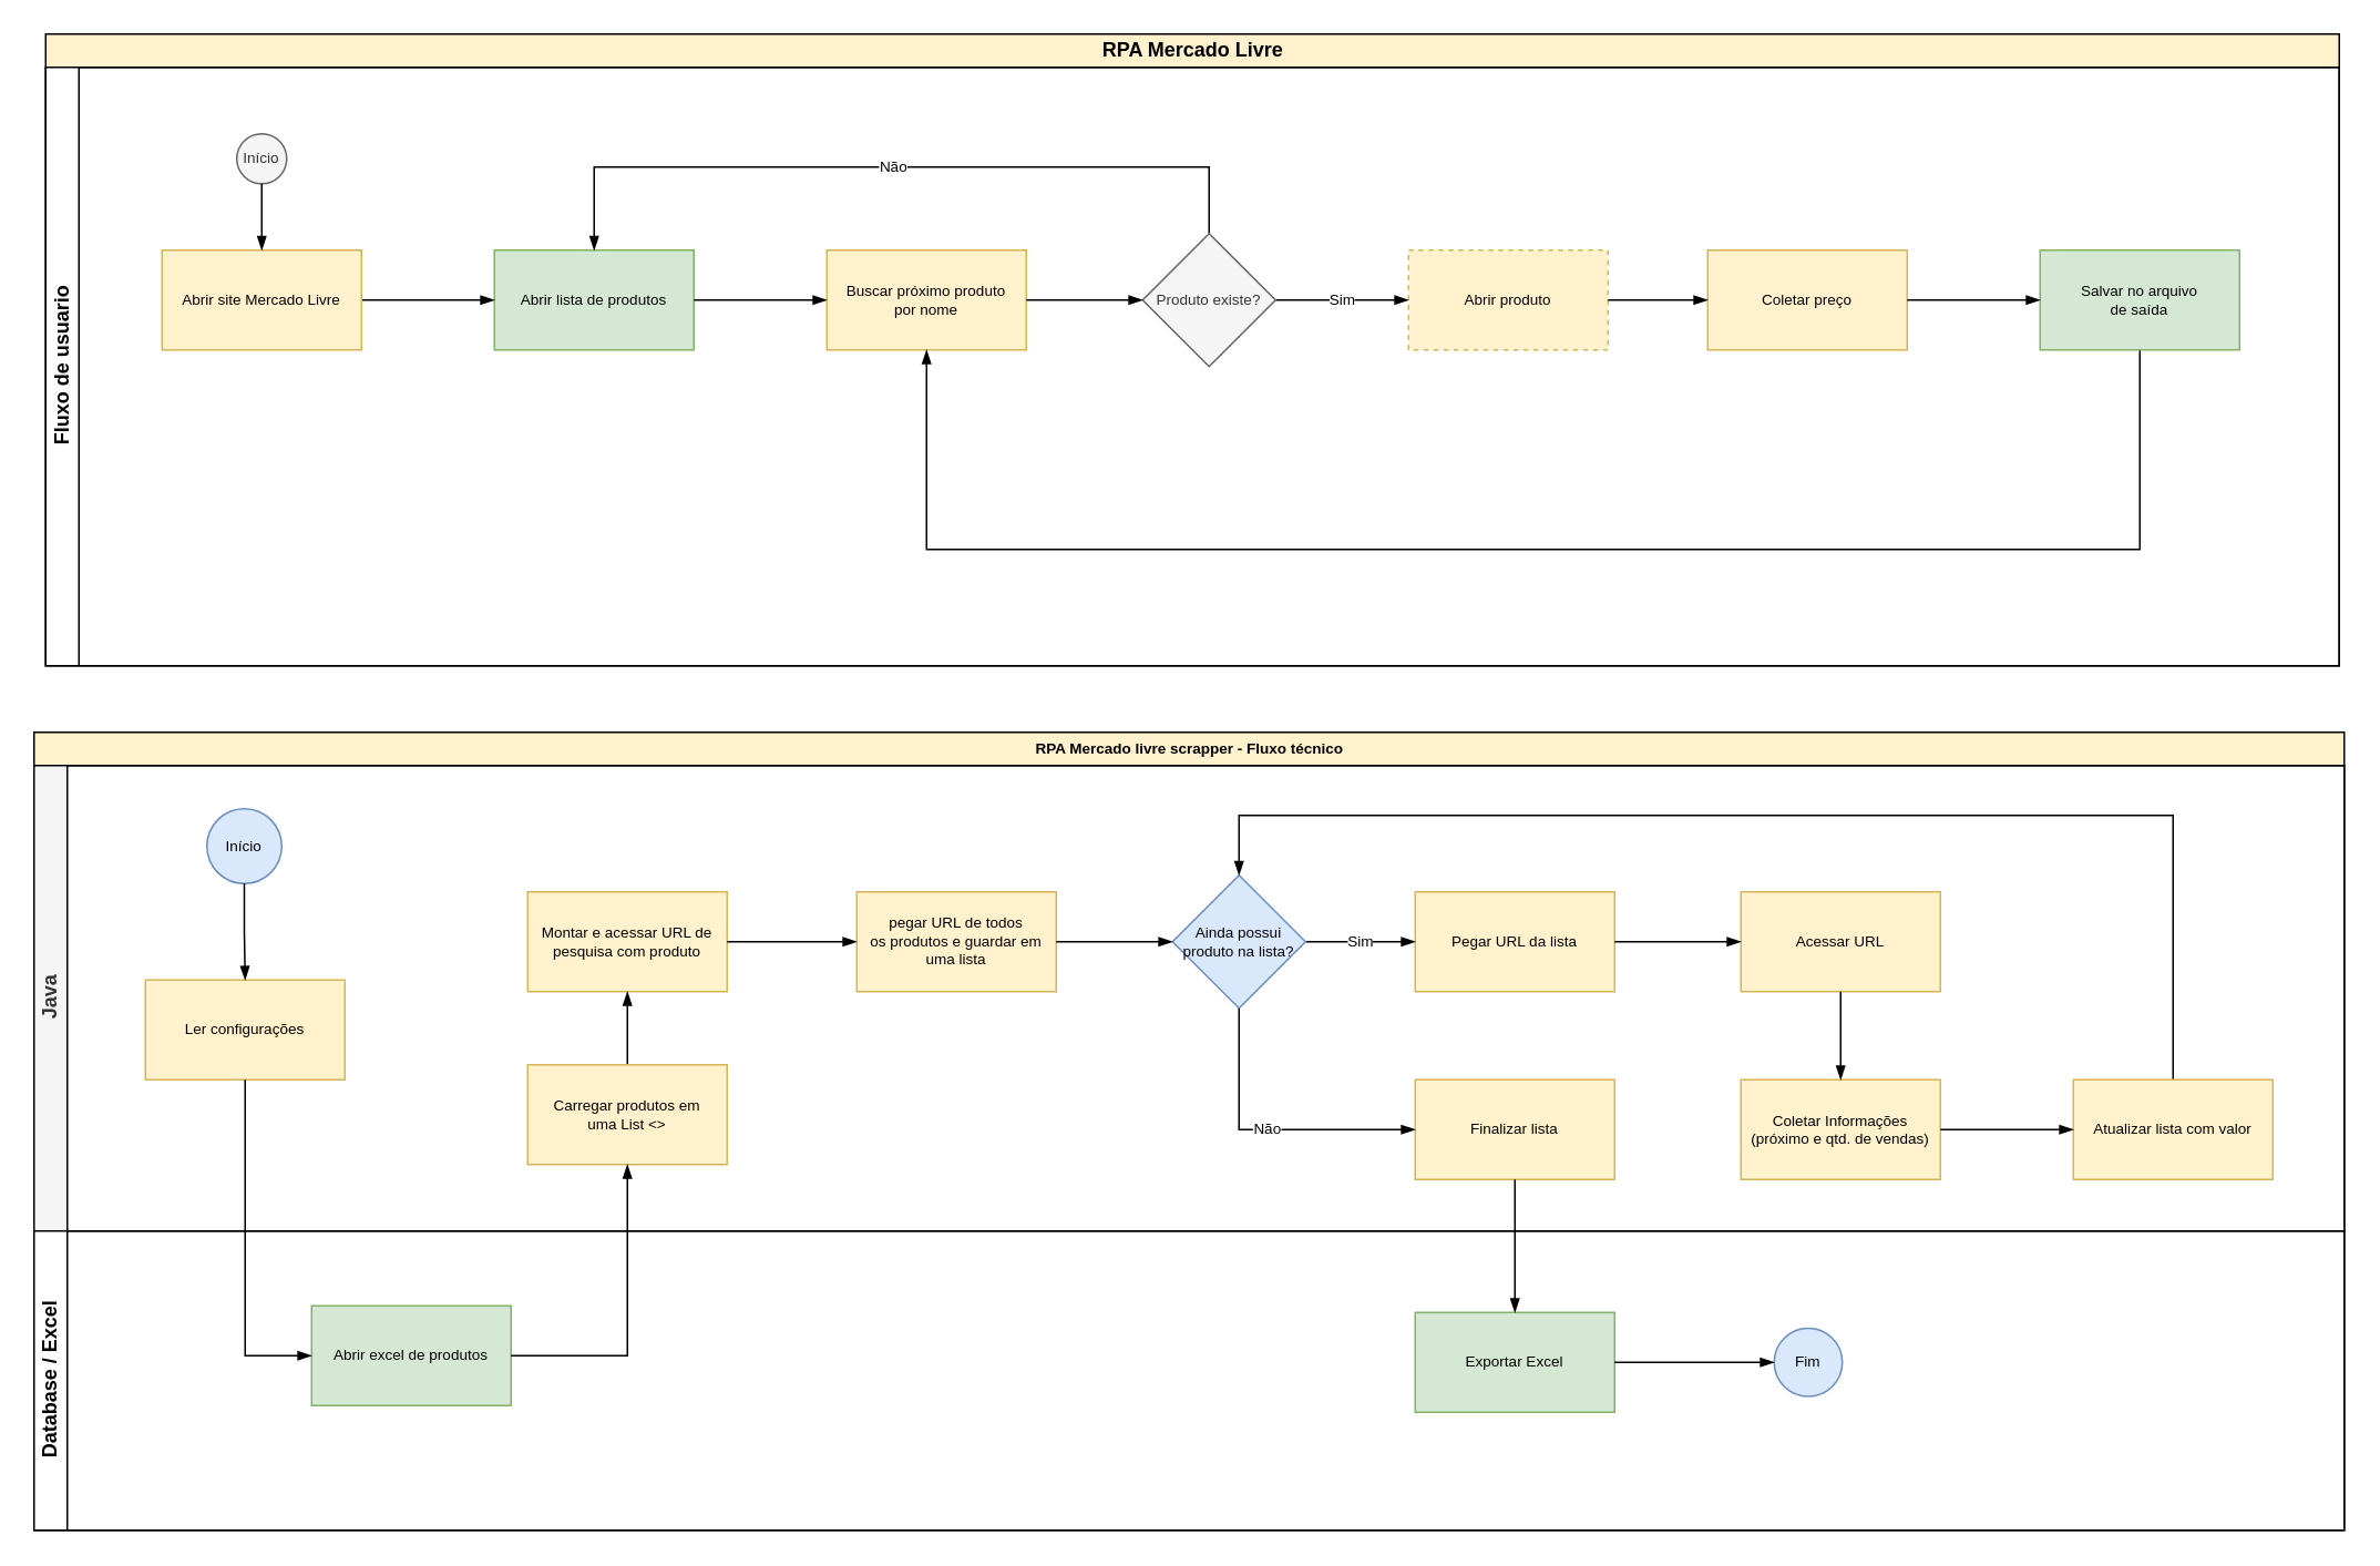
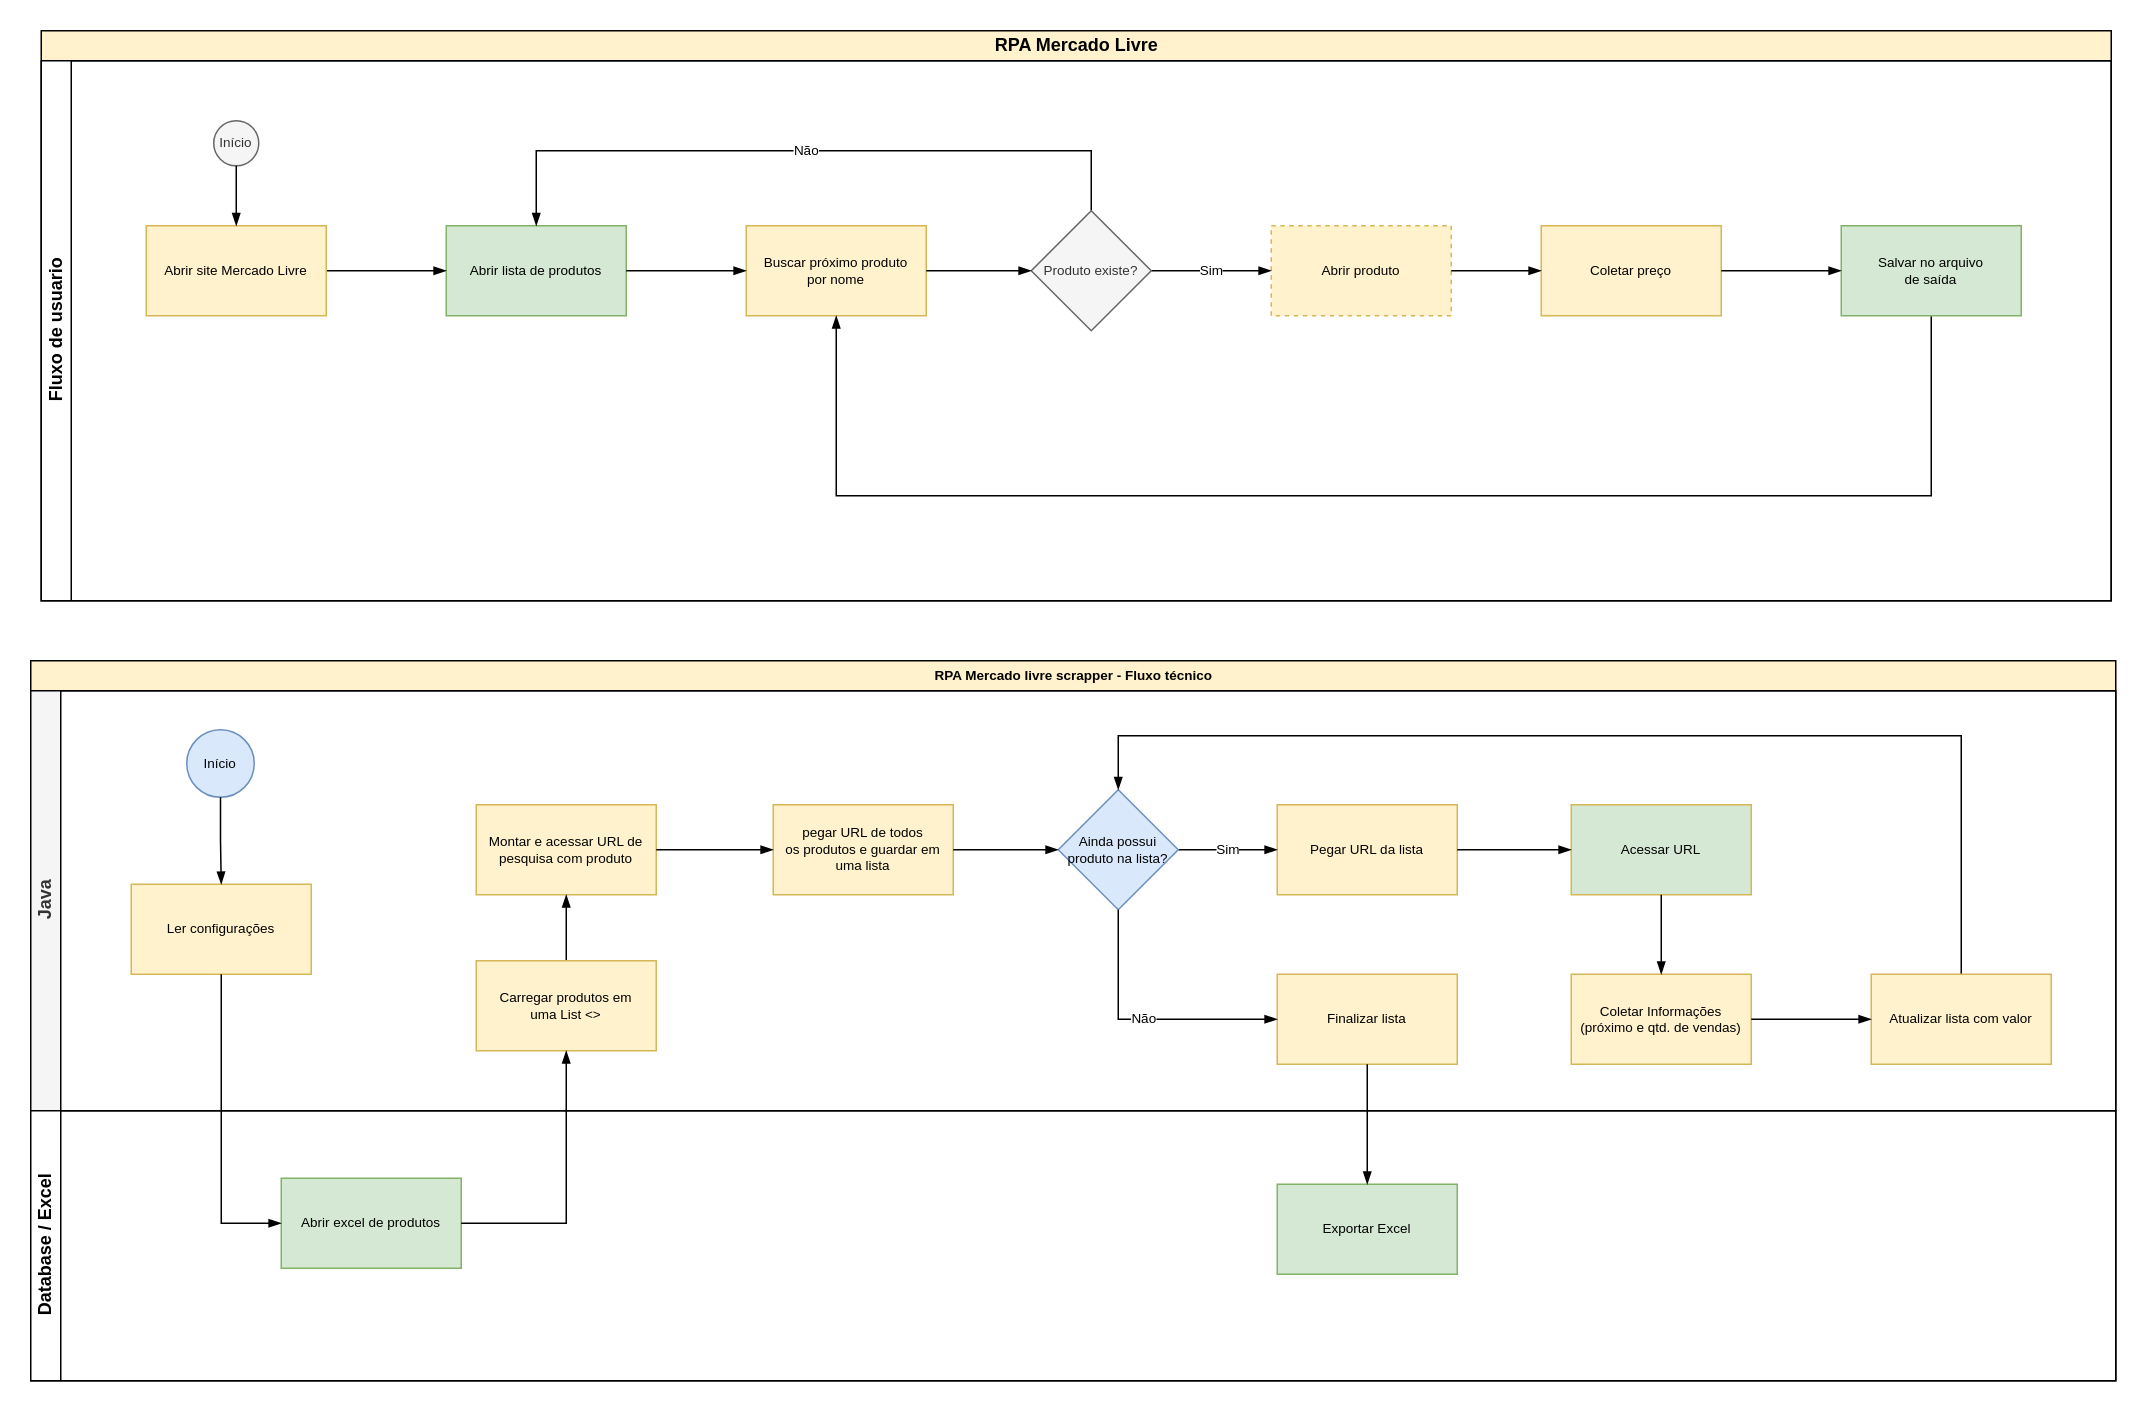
  <mxCell id="0" />
  <mxCell id="1" parent="0" />
  <mxCell id="2" value="RPA Mercado Livre" style="swimlane;html=1;childLayout=stackLayout;resizeParent=1;resizeParentMax=0;horizontal=1;startSize=20;horizontalStack=0;fillColor=#fff2cc;" parent="1" vertex="1"><mxGeometry x="27" y="20" width="1380" height="380" as="geometry" /></mxCell>
  <mxCell id="3" value="Fluxo de usuario" style="swimlane;html=1;startSize=20;horizontal=0;" parent="2" vertex="1"><mxGeometry y="20" width="1380" height="360" as="geometry" /></mxCell>
  <mxCell id="4" value="Início" style="ellipse;whiteSpace=wrap;html=1;fillColor=#f5f5f5;fontSize=9;strokeColor=#666666;fontColor=#333333;" parent="3" vertex="1"><mxGeometry x="115" y="40" width="30" height="30" as="geometry" /></mxCell>
  <mxCell id="5" value="Abrir lista de produtos" style="whiteSpace=wrap;html=1;fontSize=9;fillColor=#d5e8d4;strokeColor=#82b366;" parent="3" vertex="1"><mxGeometry x="270" y="110" width="120" height="60" as="geometry" /></mxCell>
  <mxCell id="6" value="Buscar próximo produto &lt;br&gt;por nome" style="whiteSpace=wrap;html=1;fontSize=9;fillColor=#fff2cc;strokeColor=#d6b656;" parent="3" vertex="1"><mxGeometry x="470" y="110" width="120" height="60" as="geometry" /></mxCell>
  <mxCell id="7" value="" style="edgeStyle=orthogonalEdgeStyle;rounded=0;orthogonalLoop=1;jettySize=auto;html=1;endArrow=blockThin;endFill=1;fontSize=9;" parent="3" source="5" target="6" edge="1"><mxGeometry relative="1" as="geometry" /></mxCell>
  <mxCell id="8" value="Abrir produto" style="whiteSpace=wrap;html=1;fontSize=9;fillColor=#fff2cc;strokeColor=#d6b656;dashed=1;" parent="3" vertex="1"><mxGeometry x="820" y="110" width="120" height="60" as="geometry" /></mxCell>
  <mxCell id="9" value="Sim" style="edgeStyle=orthogonalEdgeStyle;rounded=0;orthogonalLoop=1;jettySize=auto;html=1;endArrow=blockThin;endFill=1;fontSize=9;exitX=1;exitY=0.5;exitDx=0;exitDy=0;" parent="3" source="14" target="8" edge="1"><mxGeometry relative="1" as="geometry"><mxPoint x="780" y="140" as="sourcePoint" /></mxGeometry></mxCell>
  <mxCell id="10" style="edgeStyle=orthogonalEdgeStyle;rounded=0;orthogonalLoop=1;jettySize=auto;html=1;exitX=1;exitY=0.5;exitDx=0;exitDy=0;entryX=0;entryY=0.5;entryDx=0;entryDy=0;endArrow=blockThin;endFill=1;fontSize=9;" parent="3" source="11" target="5" edge="1"><mxGeometry relative="1" as="geometry" /></mxCell>
  <mxCell id="11" value="Abrir site Mercado Livre" style="whiteSpace=wrap;html=1;fontSize=9;fillColor=#fff2cc;strokeColor=#d6b656;" parent="3" vertex="1"><mxGeometry x="70" y="110" width="120" height="60" as="geometry" /></mxCell>
  <mxCell id="12" value="" style="edgeStyle=orthogonalEdgeStyle;rounded=0;orthogonalLoop=1;jettySize=auto;html=1;endArrow=blockThin;endFill=1;fontSize=9;" parent="3" source="4" target="11" edge="1"><mxGeometry relative="1" as="geometry" /></mxCell>
  <mxCell id="13" value="Não" style="edgeStyle=orthogonalEdgeStyle;rounded=0;orthogonalLoop=1;jettySize=auto;html=1;endArrow=blockThin;endFill=1;fontSize=9;exitX=0.5;exitY=0;exitDx=0;exitDy=0;entryX=0.5;entryY=0;entryDx=0;entryDy=0;" parent="3" source="14" target="5" edge="1"><mxGeometry relative="1" as="geometry"><mxPoint x="710" y="90" as="sourcePoint" /><mxPoint x="310" y="80" as="targetPoint" /><Array as="points"><mxPoint x="700" y="60" /><mxPoint x="330" y="60" /></Array></mxGeometry></mxCell>
  <mxCell id="14" value="Produto existe?" style="rhombus;whiteSpace=wrap;html=1;fontSize=9;fillColor=#f5f5f5;strokeColor=#666666;fontColor=#333333;" parent="3" vertex="1"><mxGeometry x="660" y="100" width="80" height="80" as="geometry" /></mxCell>
  <mxCell id="15" value="" style="edgeStyle=orthogonalEdgeStyle;rounded=0;orthogonalLoop=1;jettySize=auto;html=1;endArrow=blockThin;endFill=1;fontSize=9;" parent="3" source="6" target="14" edge="1"><mxGeometry relative="1" as="geometry" /></mxCell>
  <mxCell id="16" value="Coletar preço" style="whiteSpace=wrap;html=1;fontSize=9;fillColor=#fff2cc;strokeColor=#d6b656;" parent="3" vertex="1"><mxGeometry x="1000" y="110" width="120" height="60" as="geometry" /></mxCell>
  <mxCell id="17" value="" style="edgeStyle=orthogonalEdgeStyle;rounded=0;orthogonalLoop=1;jettySize=auto;html=1;endArrow=blockThin;endFill=1;fontSize=9;" parent="3" source="8" target="16" edge="1"><mxGeometry relative="1" as="geometry" /></mxCell>
  <mxCell id="18" style="edgeStyle=orthogonalEdgeStyle;rounded=0;orthogonalLoop=1;jettySize=auto;html=1;exitX=0.5;exitY=1;exitDx=0;exitDy=0;endArrow=blockThin;endFill=1;fontSize=9;entryX=0.5;entryY=1;entryDx=0;entryDy=0;" parent="1" source="19" target="6" edge="1"><mxGeometry relative="1" as="geometry"><mxPoint x="557" y="250" as="targetPoint" /><Array as="points"><mxPoint x="1287" y="330" /><mxPoint x="557" y="330" /></Array></mxGeometry></mxCell>
  <mxCell id="19" value="Salvar no arquivo &lt;br&gt;de saída" style="whiteSpace=wrap;html=1;fontSize=9;fillColor=#d5e8d4;strokeColor=#82b366;" parent="1" vertex="1"><mxGeometry x="1227" y="150" width="120" height="60" as="geometry" /></mxCell>
  <mxCell id="20" value="" style="edgeStyle=orthogonalEdgeStyle;rounded=0;orthogonalLoop=1;jettySize=auto;html=1;endArrow=blockThin;endFill=1;fontSize=9;" parent="1" source="16" target="19" edge="1"><mxGeometry relative="1" as="geometry" /></mxCell>
  <mxCell id="21" value="RPA Mercado livre scrapper - Fluxo técnico" style="swimlane;html=1;childLayout=stackLayout;resizeParent=1;resizeParentMax=0;horizontal=1;startSize=20;horizontalStack=0;fillColor=#fff2cc;fontSize=9;" parent="1" vertex="1"><mxGeometry x="20" y="440" width="1390" height="480" as="geometry" /></mxCell>
  <mxCell id="22" value="Java" style="swimlane;html=1;startSize=20;horizontal=0;fillColor=#f5f5f5;fontColor=#333333;" parent="21" vertex="1"><mxGeometry y="20" width="1390" height="280" as="geometry" /></mxCell>
  <mxCell id="23" value="Início" style="ellipse;whiteSpace=wrap;html=1;fillColor=#dae8fc;fontSize=9;strokeColor=#6c8ebf;" parent="22" vertex="1"><mxGeometry x="104" y="26" width="45" height="45" as="geometry" /></mxCell>
  <mxCell id="24" value="Ler configurações" style="whiteSpace=wrap;html=1;fontSize=9;strokeColor=#d6b656;fillColor=#fff2cc;" parent="22" vertex="1"><mxGeometry x="67" y="129" width="120" height="60" as="geometry" /></mxCell>
  <mxCell id="25" value="" style="edgeStyle=orthogonalEdgeStyle;rounded=0;orthogonalLoop=1;jettySize=auto;html=1;endArrow=blockThin;endFill=1;fontSize=9;exitX=0.5;exitY=1;exitDx=0;exitDy=0;" parent="22" source="23" target="24" edge="1"><mxGeometry relative="1" as="geometry"><mxPoint x="127" y="76" as="sourcePoint" /></mxGeometry></mxCell>
  <mxCell id="26" value="Montar e acessar URL de &lt;br&gt;pesquisa com produto" style="whiteSpace=wrap;html=1;fontSize=9;strokeColor=#d6b656;fillColor=#fff2cc;" parent="22" vertex="1"><mxGeometry x="297" y="76" width="120" height="60" as="geometry" /></mxCell>
  <mxCell id="27" value="pegar URL de todos &lt;br&gt;os produtos e guardar em uma lista" style="whiteSpace=wrap;html=1;fontSize=9;strokeColor=#d6b656;fillColor=#fff2cc;" parent="22" vertex="1"><mxGeometry x="495" y="76" width="120" height="60" as="geometry" /></mxCell>
  <mxCell id="28" value="" style="edgeStyle=orthogonalEdgeStyle;rounded=0;orthogonalLoop=1;jettySize=auto;html=1;endArrow=blockThin;endFill=1;fontSize=9;" parent="22" source="26" target="27" edge="1"><mxGeometry relative="1" as="geometry" /></mxCell>
  <mxCell id="29" value="Pegar URL da lista" style="whiteSpace=wrap;html=1;fontSize=9;strokeColor=#d6b656;fillColor=#fff2cc;" parent="22" vertex="1"><mxGeometry x="831" y="76" width="120" height="60" as="geometry" /></mxCell>
  <mxCell id="30" style="edgeStyle=orthogonalEdgeStyle;rounded=0;orthogonalLoop=1;jettySize=auto;html=1;exitX=0.5;exitY=0;exitDx=0;exitDy=0;entryX=0.5;entryY=1;entryDx=0;entryDy=0;endArrow=blockThin;endFill=1;fontSize=9;" parent="22" source="31" target="26" edge="1"><mxGeometry relative="1" as="geometry"><mxPoint x="357" y="170" as="sourcePoint" /></mxGeometry></mxCell>
  <mxCell id="31" value="Carregar produtos em &lt;br&gt;uma List &amp;lt;&amp;gt;" style="whiteSpace=wrap;html=1;fontSize=9;strokeColor=#d6b656;fillColor=#fff2cc;" parent="22" vertex="1"><mxGeometry x="297" y="180" width="120" height="60" as="geometry" /></mxCell>
  <mxCell id="32" value="Sim" style="edgeStyle=orthogonalEdgeStyle;rounded=0;orthogonalLoop=1;jettySize=auto;html=1;exitX=1;exitY=0.5;exitDx=0;exitDy=0;endArrow=blockThin;endFill=1;fontSize=9;" parent="22" source="33" target="29" edge="1"><mxGeometry relative="1" as="geometry" /></mxCell>
  <mxCell id="33" value="Ainda possui produto na lista?" style="rhombus;whiteSpace=wrap;html=1;fontSize=9;strokeColor=#6c8ebf;fillColor=#dae8fc;" parent="22" vertex="1"><mxGeometry x="685" y="66" width="80" height="80" as="geometry" /></mxCell>
  <mxCell id="34" value="" style="edgeStyle=orthogonalEdgeStyle;rounded=0;orthogonalLoop=1;jettySize=auto;html=1;endArrow=blockThin;endFill=1;fontSize=9;" parent="22" source="27" target="33" edge="1"><mxGeometry relative="1" as="geometry" /></mxCell>
- <mxCell id="35" value="Acessar URL" style="whiteSpace=wrap;html=1;fontSize=9;strokeColor=#d6b656;fillColor=#fff2cc;" parent="22" vertex="1"><mxGeometry x="1027" y="76" width="120" height="60" as="geometry" /></mxCell>
+ <mxCell id="35" value="Acessar URL" style="whiteSpace=wrap;html=1;fontSize=9;strokeColor=#d6b656;fillColor=#d5e8d4;" parent="22" vertex="1"><mxGeometry x="1027" y="76" width="120" height="60" as="geometry" /></mxCell>
  <mxCell id="36" value="" style="edgeStyle=orthogonalEdgeStyle;rounded=0;orthogonalLoop=1;jettySize=auto;html=1;endArrow=blockThin;endFill=1;fontSize=9;" parent="22" source="29" target="35" edge="1"><mxGeometry relative="1" as="geometry" /></mxCell>
  <mxCell id="37" value="Coletar Informações &lt;br&gt;(próximo e qtd. de vendas)" style="whiteSpace=wrap;html=1;fontSize=9;strokeColor=#d6b656;fillColor=#fff2cc;" parent="22" vertex="1"><mxGeometry x="1027" y="189" width="120" height="60" as="geometry" /></mxCell>
  <mxCell id="38" value="" style="edgeStyle=orthogonalEdgeStyle;rounded=0;orthogonalLoop=1;jettySize=auto;html=1;endArrow=blockThin;endFill=1;fontSize=9;" parent="22" source="35" target="37" edge="1"><mxGeometry relative="1" as="geometry" /></mxCell>
  <mxCell id="39" style="edgeStyle=orthogonalEdgeStyle;rounded=0;orthogonalLoop=1;jettySize=auto;html=1;exitX=0.5;exitY=0;exitDx=0;exitDy=0;entryX=0.5;entryY=0;entryDx=0;entryDy=0;endArrow=blockThin;endFill=1;fontSize=9;" parent="22" source="40" target="33" edge="1"><mxGeometry relative="1" as="geometry"><Array as="points"><mxPoint x="1287" y="30" /><mxPoint x="725" y="30" /></Array></mxGeometry></mxCell>
  <mxCell id="40" value="Atualizar lista com valor" style="whiteSpace=wrap;html=1;fontSize=9;strokeColor=#d6b656;fillColor=#fff2cc;" parent="22" vertex="1"><mxGeometry x="1227" y="189" width="120" height="60" as="geometry" /></mxCell>
  <mxCell id="41" value="" style="edgeStyle=orthogonalEdgeStyle;rounded=0;orthogonalLoop=1;jettySize=auto;html=1;endArrow=blockThin;endFill=1;fontSize=9;" parent="22" source="37" target="40" edge="1"><mxGeometry relative="1" as="geometry" /></mxCell>
  <mxCell id="42" value="Finalizar lista" style="whiteSpace=wrap;html=1;fontSize=9;strokeColor=#d6b656;fillColor=#fff2cc;" parent="22" vertex="1"><mxGeometry x="831" y="189" width="120" height="60" as="geometry" /></mxCell>
  <mxCell id="43" value="Não" style="edgeStyle=orthogonalEdgeStyle;rounded=0;orthogonalLoop=1;jettySize=auto;html=1;endArrow=blockThin;endFill=1;fontSize=9;entryX=0;entryY=0.5;entryDx=0;entryDy=0;" parent="22" source="33" target="42" edge="1"><mxGeometry relative="1" as="geometry"><mxPoint x="777" y="200" as="targetPoint" /><Array as="points"><mxPoint x="725" y="219" /></Array></mxGeometry></mxCell>
  <mxCell id="44" value="Database / Excel" style="swimlane;html=1;startSize=20;horizontal=0;" parent="21" vertex="1"><mxGeometry y="300" width="1390" height="180" as="geometry" /></mxCell>
  <mxCell id="45" value="Abrir excel de produtos" style="whiteSpace=wrap;html=1;fontSize=9;strokeColor=#82b366;fillColor=#d5e8d4;" parent="44" vertex="1"><mxGeometry x="167" y="45" width="120" height="60" as="geometry" /></mxCell>
  <mxCell id="46" value="Exportar Excel" style="whiteSpace=wrap;html=1;fontSize=9;strokeColor=#82b366;fillColor=#d5e8d4;" parent="44" vertex="1"><mxGeometry x="831" y="49" width="120" height="60" as="geometry" /></mxCell>
- <mxCell id="47" value="Fim" style="ellipse;whiteSpace=wrap;html=1;fontSize=9;strokeColor=#6c8ebf;fillColor=#dae8fc;" parent="44" vertex="1"><mxGeometry x="1047" y="58.5" width="41" height="41" as="geometry" /></mxCell>
- <mxCell id="48" value="" style="edgeStyle=orthogonalEdgeStyle;rounded=0;orthogonalLoop=1;jettySize=auto;html=1;endArrow=blockThin;endFill=1;fontSize=9;" parent="44" source="46" target="47" edge="1"><mxGeometry relative="1" as="geometry" /></mxCell>
  <mxCell id="49" value="" style="edgeStyle=orthogonalEdgeStyle;rounded=0;orthogonalLoop=1;jettySize=auto;html=1;endArrow=blockThin;endFill=1;fontSize=9;entryX=0;entryY=0.5;entryDx=0;entryDy=0;" parent="21" source="24" target="45" edge="1"><mxGeometry relative="1" as="geometry"><mxPoint x="329" y="80" as="targetPoint" /></mxGeometry></mxCell>
  <mxCell id="50" value="" style="edgeStyle=orthogonalEdgeStyle;rounded=0;orthogonalLoop=1;jettySize=auto;html=1;endArrow=blockThin;endFill=1;fontSize=9;" parent="21" source="45" target="31" edge="1"><mxGeometry relative="1" as="geometry" /></mxCell>
  <mxCell id="51" value="" style="edgeStyle=orthogonalEdgeStyle;rounded=0;orthogonalLoop=1;jettySize=auto;html=1;endArrow=blockThin;endFill=1;fontSize=9;" parent="21" source="42" target="46" edge="1"><mxGeometry relative="1" as="geometry" /></mxCell>
